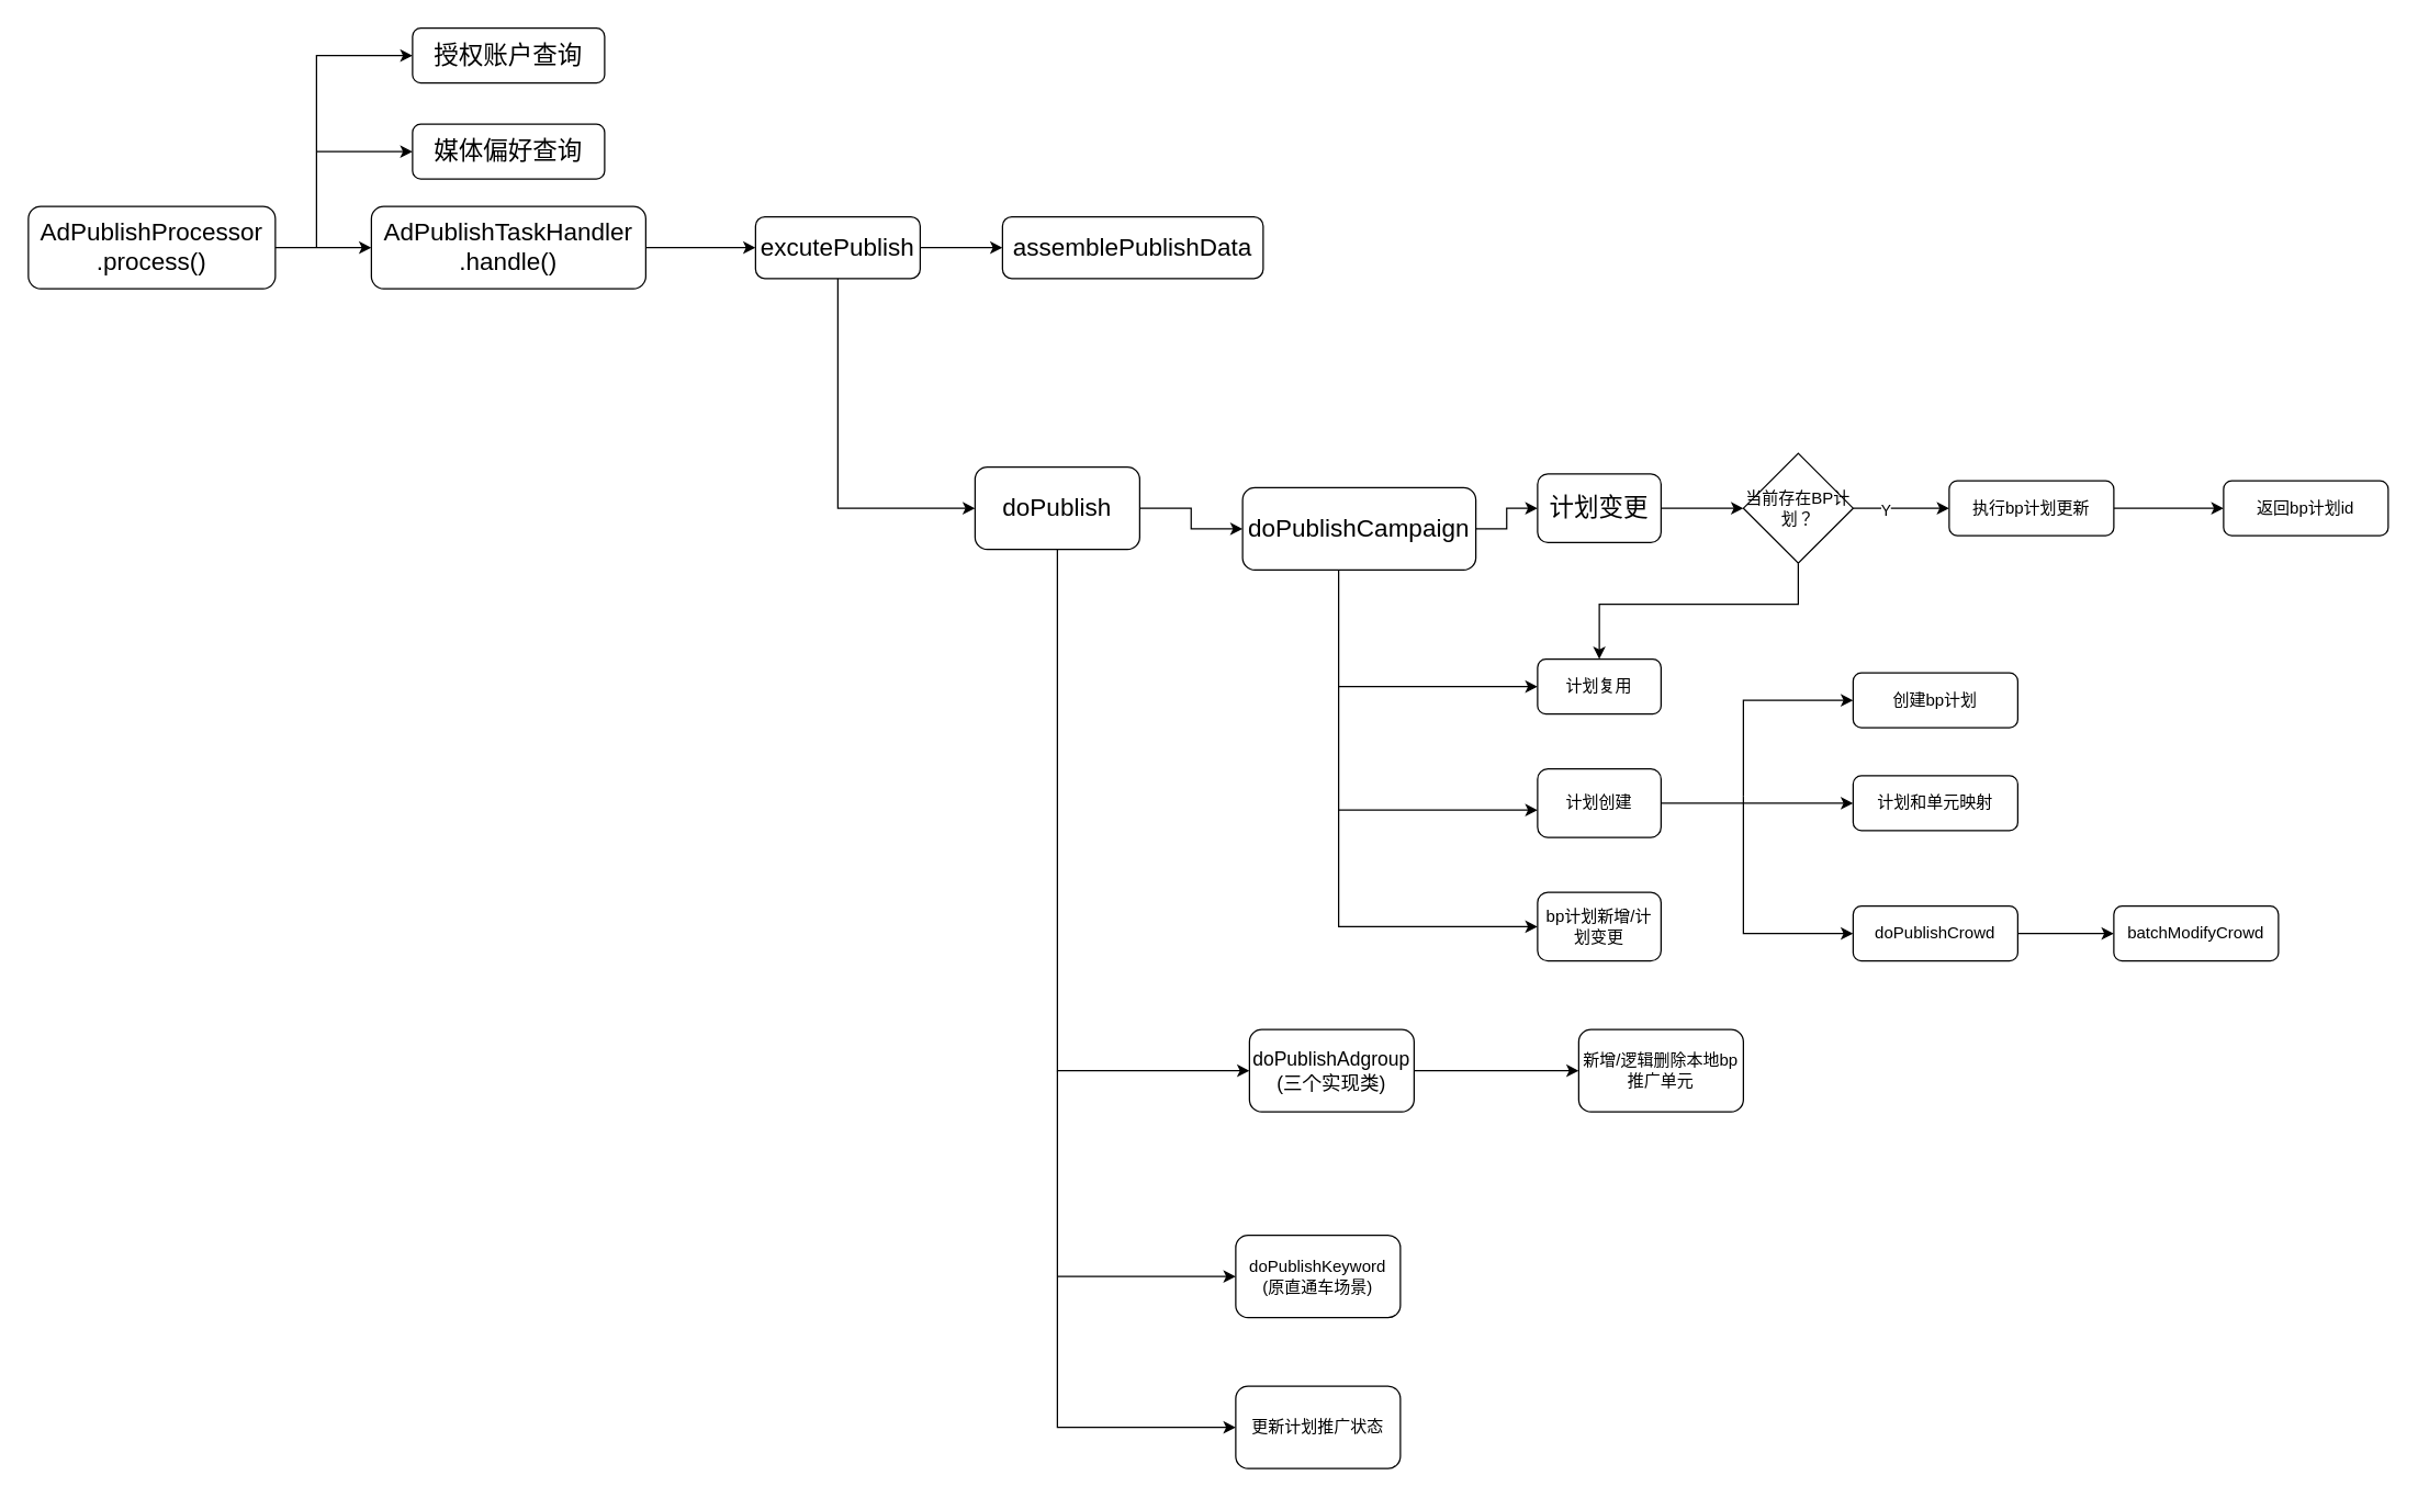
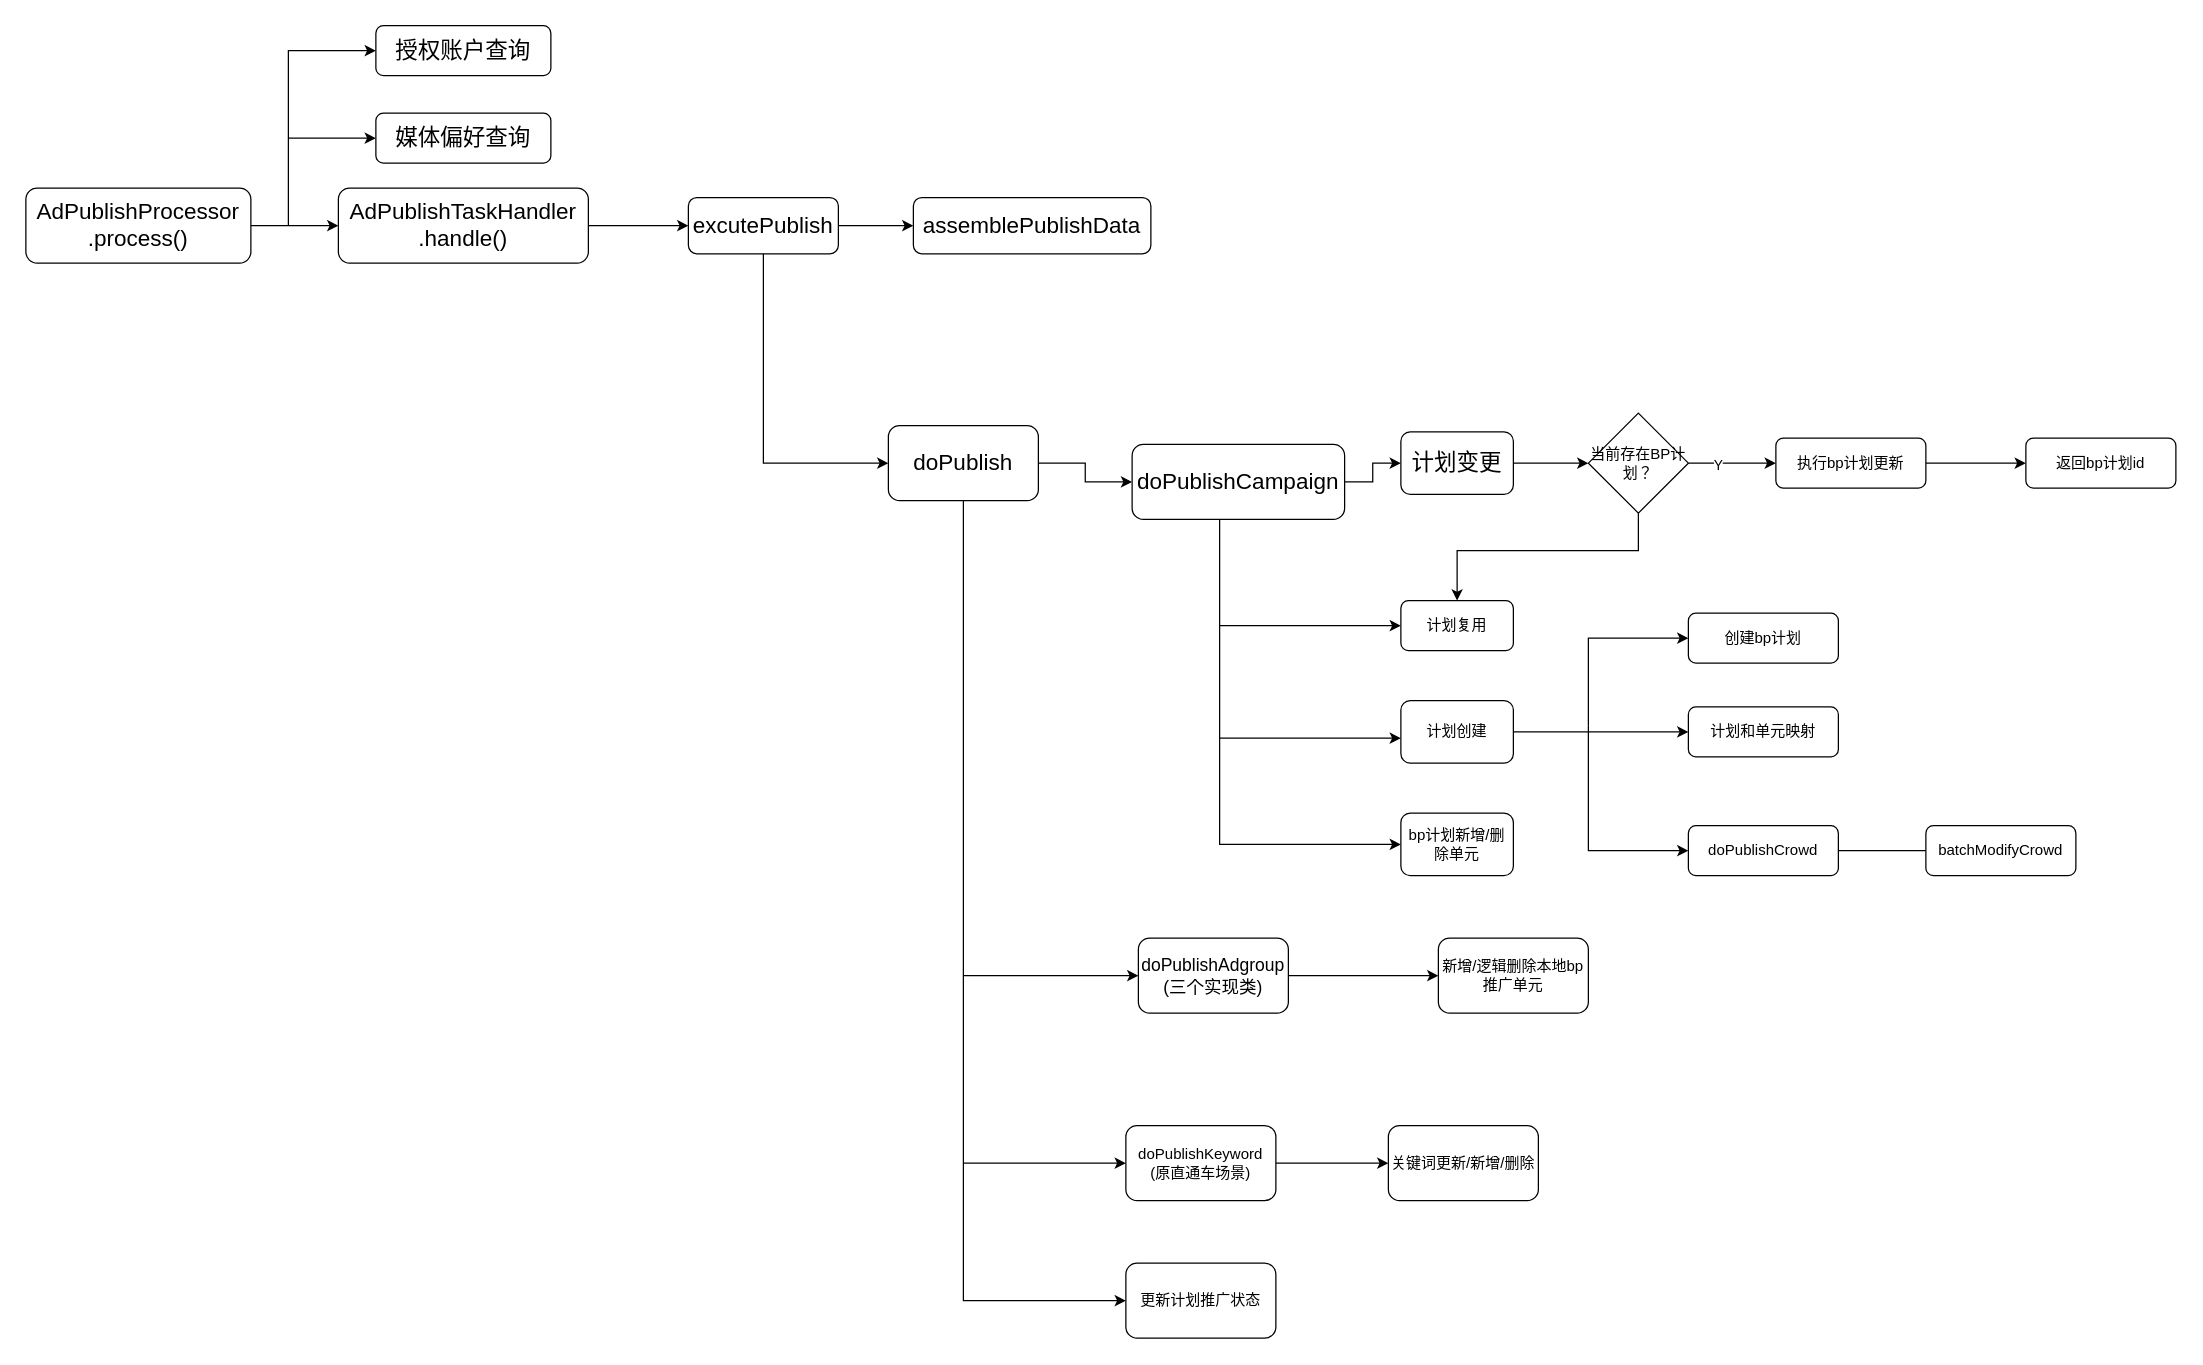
  <mxCell id="0" />
  <mxCell id="1" parent="0" />
  <mxCell id="2" value="" style="edgeStyle=orthogonalEdgeStyle;rounded=0;orthogonalLoop=1;jettySize=auto;html=1;" edge="1" parent="1" source="3" target="36"><mxGeometry relative="1" as="geometry" /></mxCell>
  <mxCell id="3" value="&lt;font style=&quot;font-size: 18px;&quot;&gt;AdPublishTaskHandler&lt;br&gt;.handle()&lt;/font&gt;" style="rounded=1;whiteSpace=wrap;html=1;" parent="1" vertex="1"><mxGeometry x="270" y="150" width="200" height="60" as="geometry" /></mxCell>
  <mxCell id="4" value="&lt;font style=&quot;font-size: 18px;&quot;&gt;assemblePublishData&lt;/font&gt;" style="rounded=1;whiteSpace=wrap;html=1;" parent="1" vertex="1"><mxGeometry x="730" y="157.5" width="190" height="45" as="geometry" /></mxCell>
  <mxCell id="5" value="" style="edgeStyle=orthogonalEdgeStyle;rounded=0;orthogonalLoop=1;jettySize=auto;html=1;" edge="1" parent="1" source="7" target="15"><mxGeometry relative="1" as="geometry" /></mxCell>
  <mxCell id="6" value="" style="edgeStyle=orthogonalEdgeStyle;rounded=0;orthogonalLoop=1;jettySize=auto;html=1;" edge="1" parent="1" source="7"><mxGeometry relative="1" as="geometry"><mxPoint x="910" y="780" as="targetPoint" /><Array as="points"><mxPoint x="770" y="780" /></Array></mxGeometry></mxCell>
  <mxCell id="7" value="&lt;font style=&quot;font-size: 18px;&quot;&gt;doPublish&lt;/font&gt;" style="rounded=1;whiteSpace=wrap;html=1;" parent="1" vertex="1"><mxGeometry x="710" y="340" width="120" height="60" as="geometry" /></mxCell>
  <mxCell id="8" value="" style="edgeStyle=orthogonalEdgeStyle;rounded=0;orthogonalLoop=1;jettySize=auto;html=1;" edge="1" parent="1" source="9" target="32"><mxGeometry relative="1" as="geometry" /></mxCell>
  <mxCell id="9" value="&lt;font style=&quot;font-size: 14px;&quot;&gt;doPublishAdgroup&lt;br&gt;(三个实现类)&lt;/font&gt;" style="rounded=1;whiteSpace=wrap;html=1;" parent="1" vertex="1"><mxGeometry x="910" y="750" width="120" height="60" as="geometry" /></mxCell>
+ <mxCell id="10" value="" style="edgeStyle=orthogonalEdgeStyle;rounded=0;orthogonalLoop=1;jettySize=auto;html=1;" edge="1" parent="1" source="11" target="33"><mxGeometry relative="1" as="geometry" /></mxCell>
  <mxCell id="11" value="doPublishKeyword&lt;br&gt;(原直通车场景)" style="rounded=1;whiteSpace=wrap;html=1;" parent="1" vertex="1"><mxGeometry x="900" y="900" width="120" height="60" as="geometry" /></mxCell>
  <mxCell id="12" value="更新计划推广状态" style="rounded=1;whiteSpace=wrap;html=1;" parent="1" vertex="1"><mxGeometry x="900" y="1010" width="120" height="60" as="geometry" /></mxCell>
  <mxCell id="13" value="" style="edgeStyle=orthogonalEdgeStyle;rounded=0;orthogonalLoop=1;jettySize=auto;html=1;" parent="1" source="15" target="17" edge="1"><mxGeometry relative="1" as="geometry" /></mxCell>
  <mxCell id="14" value="" style="edgeStyle=orthogonalEdgeStyle;rounded=0;orthogonalLoop=1;jettySize=auto;html=1;" edge="1" parent="1" source="15"><mxGeometry relative="1" as="geometry"><mxPoint x="1120" y="500" as="targetPoint" /><Array as="points"><mxPoint x="975" y="500" /></Array></mxGeometry></mxCell>
  <mxCell id="15" value="&lt;font style=&quot;font-size: 18px;&quot;&gt;doPublishCampaign&lt;/font&gt;" style="rounded=1;whiteSpace=wrap;html=1;" parent="1" vertex="1"><mxGeometry x="905" y="355" width="170" height="60" as="geometry" /></mxCell>
  <mxCell id="16" value="" style="edgeStyle=orthogonalEdgeStyle;rounded=0;orthogonalLoop=1;jettySize=auto;html=1;" edge="1" parent="1" source="17" target="24"><mxGeometry relative="1" as="geometry" /></mxCell>
  <mxCell id="17" value="&lt;font style=&quot;font-size: 18px;&quot;&gt;计划变更&lt;/font&gt;" style="rounded=1;whiteSpace=wrap;html=1;" parent="1" vertex="1"><mxGeometry x="1120" y="345" width="90" height="50" as="geometry" /></mxCell>
  <mxCell id="18" value="计划复用" style="rounded=1;whiteSpace=wrap;html=1;" parent="1" vertex="1"><mxGeometry x="1120" y="480" width="90" height="40" as="geometry" /></mxCell>
  <mxCell id="19" value="" style="edgeStyle=orthogonalEdgeStyle;rounded=0;orthogonalLoop=1;jettySize=auto;html=1;" edge="1" parent="1" source="20"><mxGeometry relative="1" as="geometry"><mxPoint x="1350" y="585" as="targetPoint" /></mxGeometry></mxCell>
  <mxCell id="20" value="计划创建" style="rounded=1;whiteSpace=wrap;html=1;" parent="1" vertex="1"><mxGeometry x="1120" y="560" width="90" height="50" as="geometry" /></mxCell>
  <mxCell id="21" value="" style="edgeStyle=orthogonalEdgeStyle;rounded=0;orthogonalLoop=1;jettySize=auto;html=1;" edge="1" parent="1" source="24" target="26"><mxGeometry relative="1" as="geometry" /></mxCell>
  <mxCell id="22" value="Y" style="edgeLabel;html=1;align=center;verticalAlign=middle;resizable=0;points=[];" vertex="1" connectable="0" parent="21"><mxGeometry x="-0.332" y="-1" relative="1" as="geometry"><mxPoint as="offset" /></mxGeometry></mxCell>
  <mxCell id="23" value="" style="edgeStyle=orthogonalEdgeStyle;rounded=0;orthogonalLoop=1;jettySize=auto;html=1;entryX=0.5;entryY=0;entryDx=0;entryDy=0;" edge="1" parent="1" source="24" target="18"><mxGeometry relative="1" as="geometry"><Array as="points"><mxPoint x="1310" y="440" /><mxPoint x="1165" y="440" /></Array></mxGeometry></mxCell>
  <mxCell id="24" value="当前存在BP计划？" style="rhombus;whiteSpace=wrap;html=1;" vertex="1" parent="1"><mxGeometry x="1270" y="330" width="80" height="80" as="geometry" /></mxCell>
  <mxCell id="25" value="" style="edgeStyle=orthogonalEdgeStyle;rounded=0;orthogonalLoop=1;jettySize=auto;html=1;" edge="1" parent="1" source="26" target="37"><mxGeometry relative="1" as="geometry" /></mxCell>
  <mxCell id="26" value="执行bp计划更新" style="rounded=1;whiteSpace=wrap;html=1;" vertex="1" parent="1"><mxGeometry x="1420" y="350" width="120" height="40" as="geometry" /></mxCell>
  <mxCell id="27" value="创建bp计划" style="rounded=1;whiteSpace=wrap;html=1;" vertex="1" parent="1"><mxGeometry x="1350" y="490" width="120" height="40" as="geometry" /></mxCell>
  <mxCell id="28" value="计划和单元映射" style="rounded=1;whiteSpace=wrap;html=1;" vertex="1" parent="1"><mxGeometry x="1350" y="565" width="120" height="40" as="geometry" /></mxCell>
- <mxCell id="29" value="" style="edgeStyle=orthogonalEdgeStyle;rounded=0;orthogonalLoop=1;jettySize=auto;html=1;entryX=0;entryY=0.5;entryDx=0;entryDy=0;" edge="1" parent="1" source="30" target="38"><mxGeometry relative="1" as="geometry"><mxPoint x="1610" y="680" as="targetPoint" /></mxGeometry></mxCell>
+ <mxCell id="29" value="" style="edgeStyle=orthogonalEdgeStyle;rounded=0;orthogonalLoop=1;jettySize=auto;html=1;entryX=0;entryY=0.5;entryDx=0;entryDy=0;endArrow=none;" edge="1" parent="1" source="30" target="38"><mxGeometry relative="1" as="geometry"><mxPoint x="1610" y="680" as="targetPoint" /></mxGeometry></mxCell>
  <mxCell id="30" value="doPublishCrowd" style="rounded=1;whiteSpace=wrap;html=1;" vertex="1" parent="1"><mxGeometry x="1350" y="660" width="120" height="40" as="geometry" /></mxCell>
- <mxCell id="31" value="bp计划新增/计划变更" style="rounded=1;whiteSpace=wrap;html=1;" vertex="1" parent="1"><mxGeometry x="1120" y="650" width="90" height="50" as="geometry" /></mxCell>
+ <mxCell id="31" value="bp计划新增/删除单元" style="rounded=1;whiteSpace=wrap;html=1;" vertex="1" parent="1"><mxGeometry x="1120" y="650" width="90" height="50" as="geometry" /></mxCell>
  <mxCell id="32" value="新增/逻辑删除本地bp推广单元" style="rounded=1;whiteSpace=wrap;html=1;" vertex="1" parent="1"><mxGeometry x="1150" y="750" width="120" height="60" as="geometry" /></mxCell>
+ <mxCell id="33" value="关键词更新/新增/删除" style="whiteSpace=wrap;html=1;rounded=1;" vertex="1" parent="1"><mxGeometry x="1110" y="900" width="120" height="60" as="geometry" /></mxCell>
  <mxCell id="34" value="" style="edgeStyle=orthogonalEdgeStyle;rounded=0;orthogonalLoop=1;jettySize=auto;html=1;" edge="1" parent="1" source="36" target="4"><mxGeometry relative="1" as="geometry" /></mxCell>
  <mxCell id="35" value="" style="edgeStyle=orthogonalEdgeStyle;rounded=0;orthogonalLoop=1;jettySize=auto;html=1;" edge="1" parent="1" source="36"><mxGeometry relative="1" as="geometry"><mxPoint x="710" y="370" as="targetPoint" /><Array as="points"><mxPoint x="610" y="370" /></Array></mxGeometry></mxCell>
  <mxCell id="36" value="&lt;font style=&quot;font-size: 18px;&quot;&gt;excutePublish&lt;/font&gt;" style="rounded=1;whiteSpace=wrap;html=1;" vertex="1" parent="1"><mxGeometry x="550" y="157.5" width="120" height="45" as="geometry" /></mxCell>
  <mxCell id="37" value="返回bp计划id" style="whiteSpace=wrap;html=1;rounded=1;" vertex="1" parent="1"><mxGeometry x="1620" y="350" width="120" height="40" as="geometry" /></mxCell>
  <mxCell id="38" value="batchModifyCrowd" style="rounded=1;whiteSpace=wrap;html=1;" vertex="1" parent="1"><mxGeometry x="1540" y="660" width="120" height="40" as="geometry" /></mxCell>
  <mxCell id="39" value="" style="endArrow=classic;html=1;rounded=0;entryX=0;entryY=0.5;entryDx=0;entryDy=0;" edge="1" parent="1" target="27"><mxGeometry width="50" height="50" relative="1" as="geometry"><mxPoint x="1270" y="580" as="sourcePoint" /><mxPoint x="1320" y="530" as="targetPoint" /><Array as="points"><mxPoint x="1270" y="510" /></Array></mxGeometry></mxCell>
  <mxCell id="40" value="" style="endArrow=classic;html=1;rounded=0;entryX=0;entryY=0.5;entryDx=0;entryDy=0;" edge="1" parent="1" target="30"><mxGeometry width="50" height="50" relative="1" as="geometry"><mxPoint x="1270" y="580" as="sourcePoint" /><mxPoint x="1320" y="630" as="targetPoint" /><Array as="points"><mxPoint x="1270" y="680" /></Array></mxGeometry></mxCell>
  <mxCell id="41" value="" style="edgeStyle=orthogonalEdgeStyle;rounded=0;orthogonalLoop=1;jettySize=auto;html=1;" edge="1" parent="1" source="42"><mxGeometry relative="1" as="geometry"><mxPoint x="270" y="180" as="targetPoint" /></mxGeometry></mxCell>
  <mxCell id="42" value="&lt;span style=&quot;font-size: 18px;&quot;&gt;AdPublishProcessor&lt;br&gt;.process()&lt;/span&gt;" style="rounded=1;whiteSpace=wrap;html=1;" vertex="1" parent="1"><mxGeometry x="20" y="150" width="180" height="60" as="geometry" /></mxCell>
  <mxCell id="43" value="&lt;span style=&quot;font-size: 18px;&quot;&gt;媒体偏好查询&lt;/span&gt;" style="rounded=1;whiteSpace=wrap;html=1;" vertex="1" parent="1"><mxGeometry x="300" y="90" width="140" height="40" as="geometry" /></mxCell>
  <mxCell id="44" value="&lt;font style=&quot;font-size: 18px;&quot;&gt;授权账户查询&lt;/font&gt;" style="rounded=1;whiteSpace=wrap;html=1;" vertex="1" parent="1"><mxGeometry x="300" y="20" width="140" height="40" as="geometry" /></mxCell>
  <mxCell id="45" value="" style="endArrow=classic;html=1;rounded=0;" edge="1" parent="1"><mxGeometry width="50" height="50" relative="1" as="geometry"><mxPoint x="230" y="180" as="sourcePoint" /><mxPoint x="300" y="40" as="targetPoint" /><Array as="points"><mxPoint x="230" y="40" /></Array></mxGeometry></mxCell>
  <mxCell id="46" value="" style="endArrow=classic;html=1;rounded=0;entryX=0;entryY=0.5;entryDx=0;entryDy=0;entryPerimeter=0;" edge="1" parent="1" target="43"><mxGeometry width="50" height="50" relative="1" as="geometry"><mxPoint x="230" y="110" as="sourcePoint" /><mxPoint x="220" y="60" as="targetPoint" /></mxGeometry></mxCell>
  <mxCell id="47" value="" style="endArrow=classic;html=1;rounded=0;entryX=0;entryY=0.5;entryDx=0;entryDy=0;" edge="1" parent="1" target="12"><mxGeometry width="50" height="50" relative="1" as="geometry"><mxPoint x="770" y="780" as="sourcePoint" /><mxPoint x="820" y="800" as="targetPoint" /><Array as="points"><mxPoint x="770" y="1040" /></Array></mxGeometry></mxCell>
  <mxCell id="48" value="" style="endArrow=classic;html=1;rounded=0;entryX=0;entryY=0.5;entryDx=0;entryDy=0;" edge="1" parent="1" target="11"><mxGeometry width="50" height="50" relative="1" as="geometry"><mxPoint x="770" y="930" as="sourcePoint" /><mxPoint x="820" y="880" as="targetPoint" /></mxGeometry></mxCell>
  <mxCell id="49" value="" style="endArrow=classic;html=1;rounded=0;entryX=0;entryY=0.5;entryDx=0;entryDy=0;" edge="1" parent="1" target="31"><mxGeometry width="50" height="50" relative="1" as="geometry"><mxPoint x="975" y="500" as="sourcePoint" /><mxPoint x="1025" y="450" as="targetPoint" /><Array as="points"><mxPoint x="975" y="675" /></Array></mxGeometry></mxCell>
  <mxCell id="50" value="" style="endArrow=classic;html=1;rounded=0;" edge="1" parent="1"><mxGeometry width="50" height="50" relative="1" as="geometry"><mxPoint x="975" y="590" as="sourcePoint" /><mxPoint x="1120" y="590" as="targetPoint" /></mxGeometry></mxCell>
